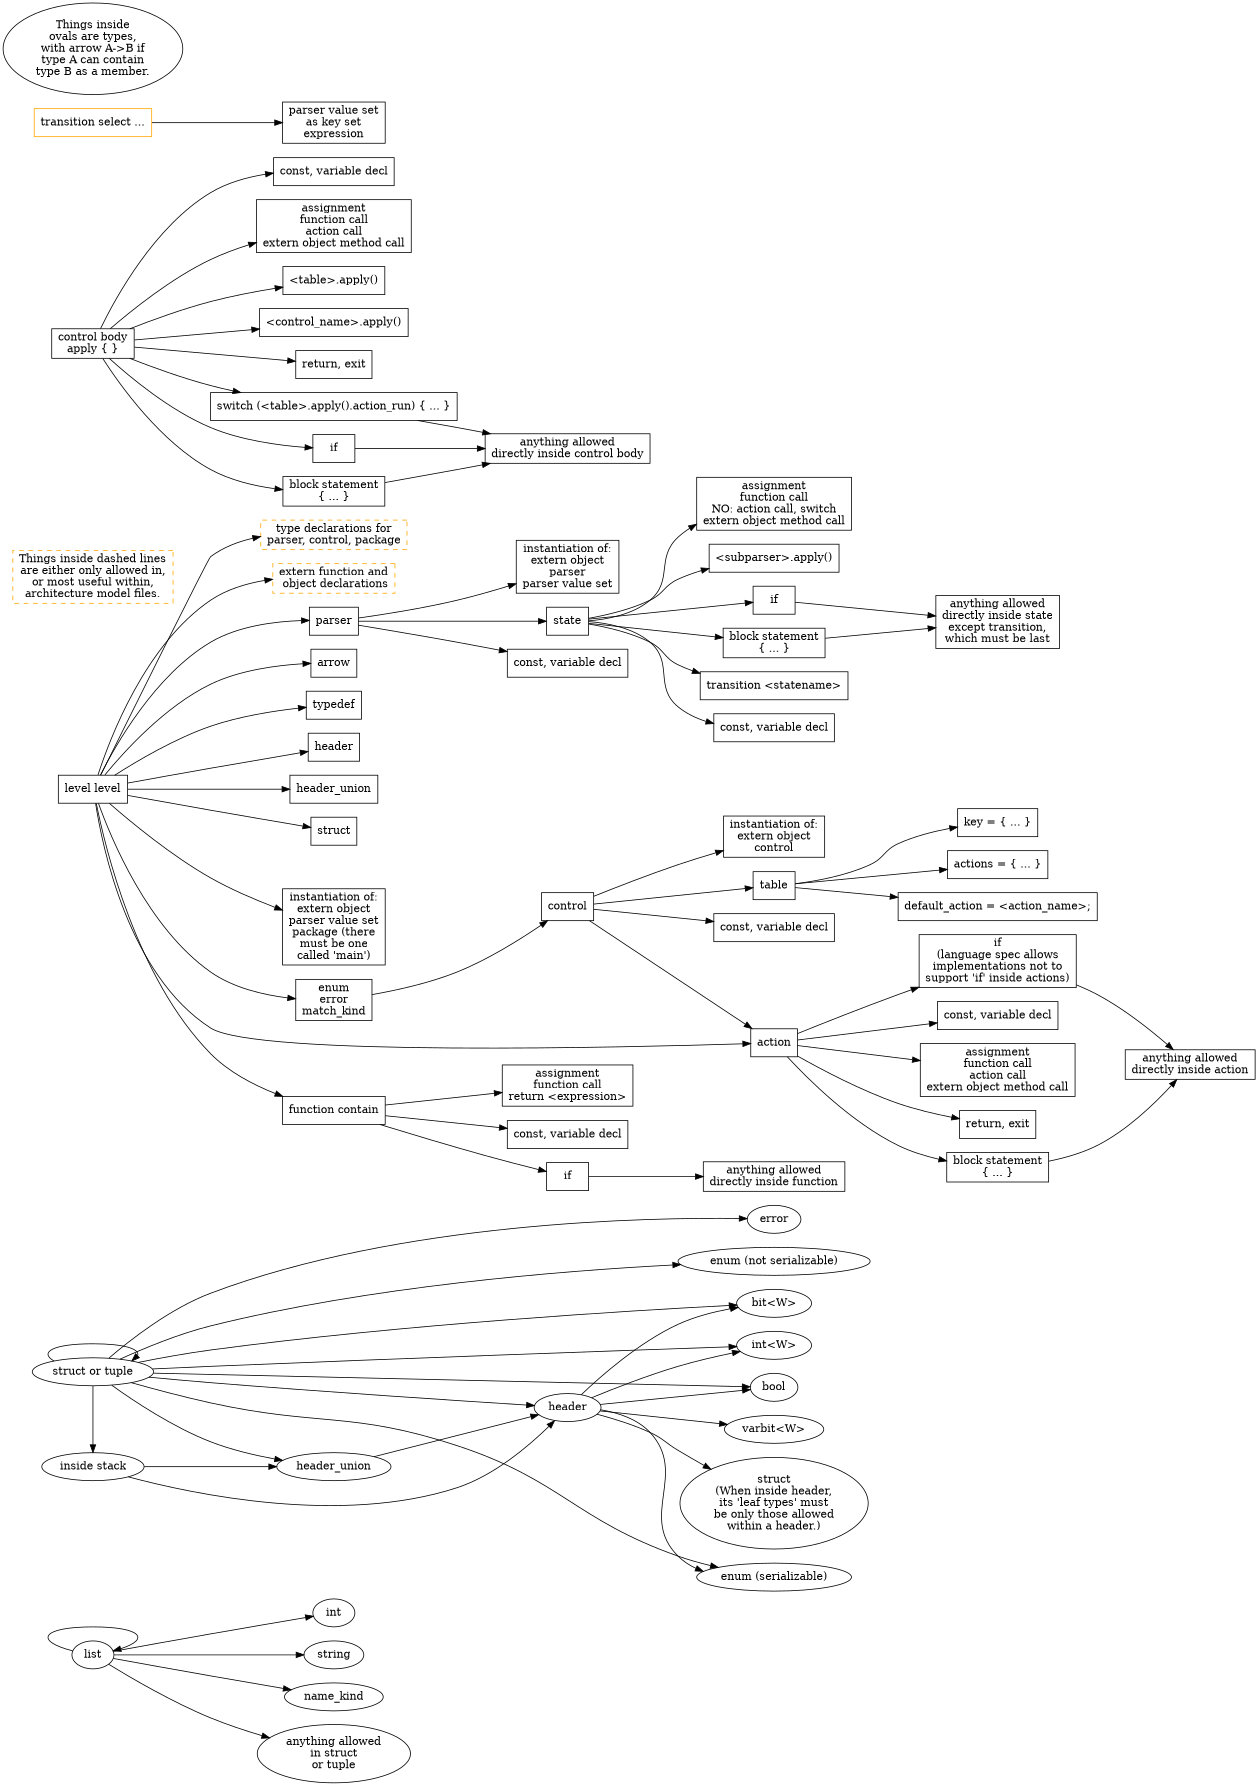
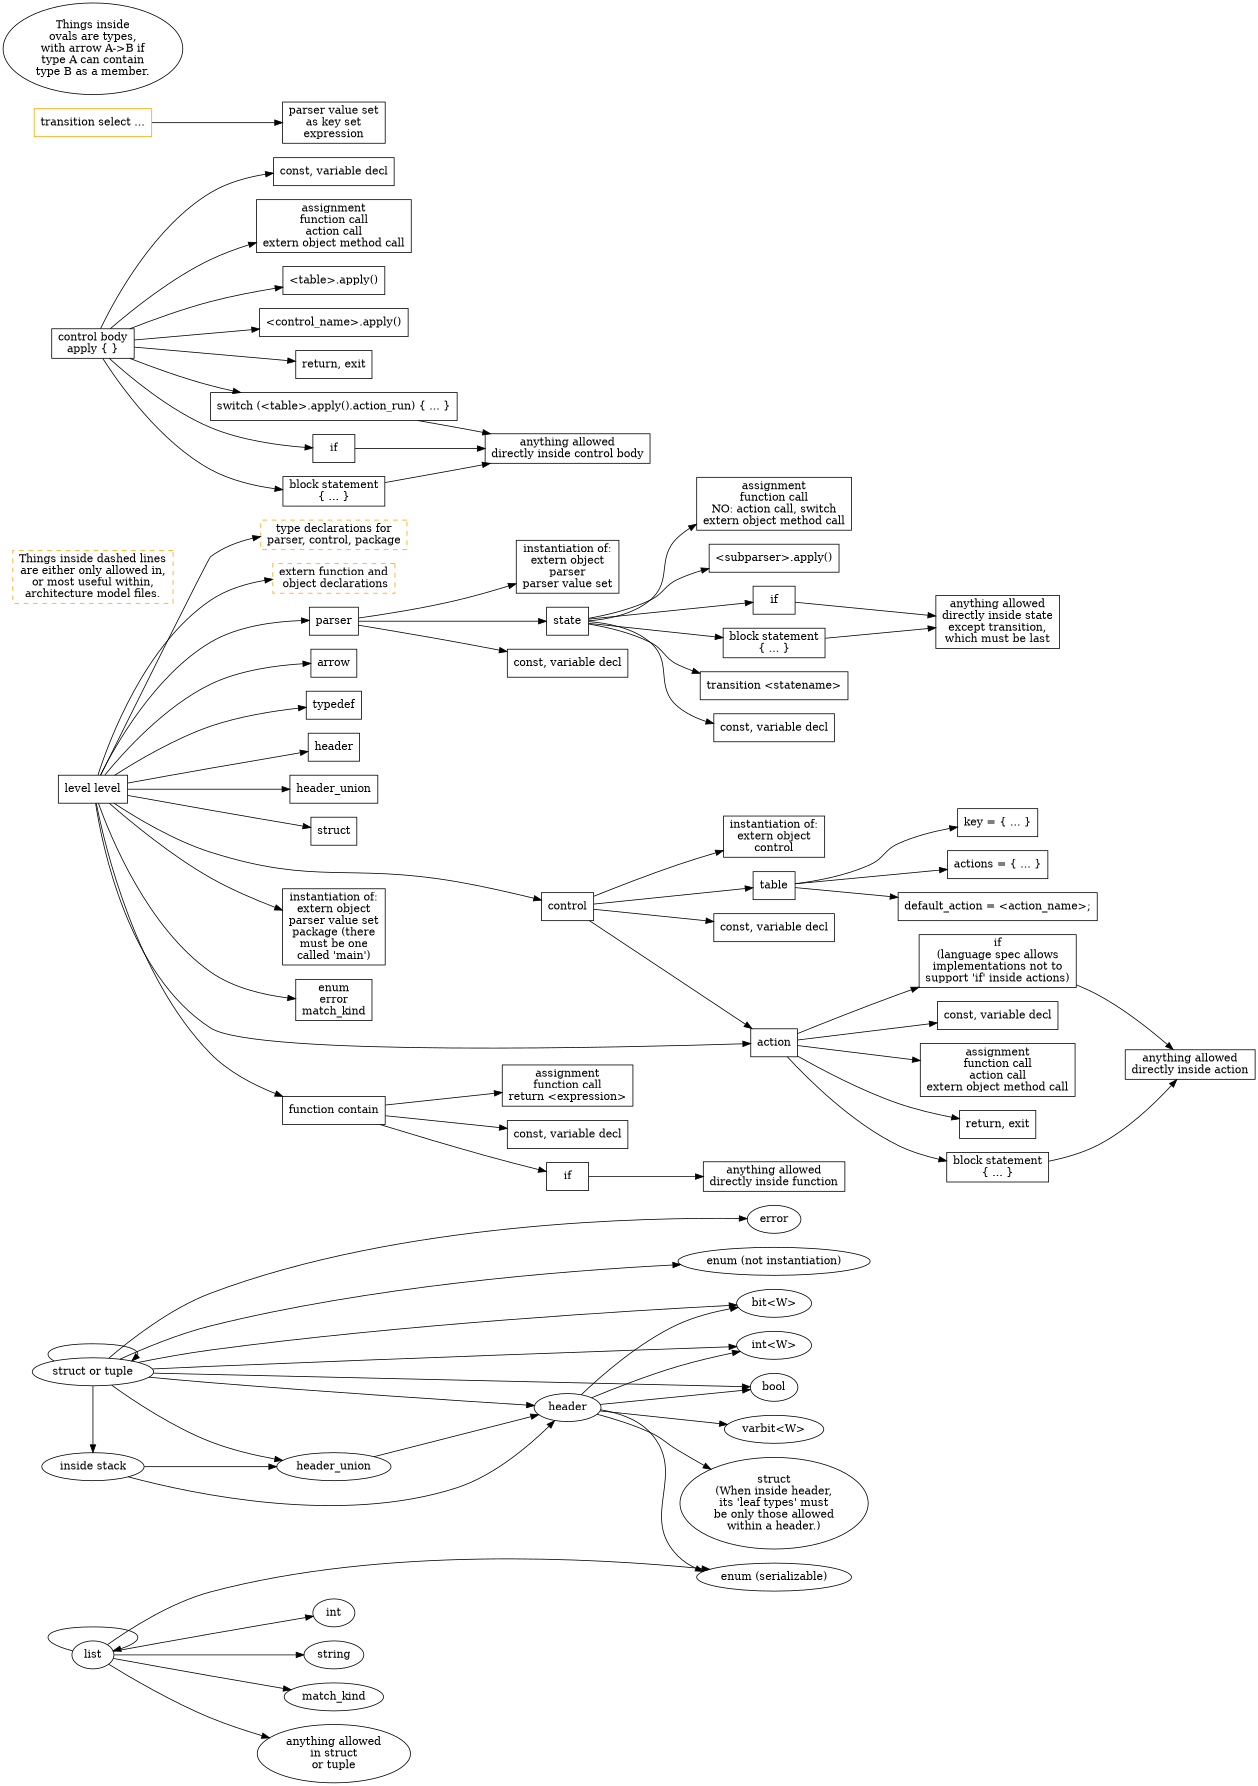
  digraph {
    rankdir=LR
    node [shape=box]
    n1 [label="struct or tuple" shape=oval]
    n2 [label="inside stack" shape=oval]
    n3 [label=list shape=oval]
    n4 [label=header_union shape=oval]
    n5 [label=header shape=oval]
    n6 [label="bit<W>" shape=oval]
    n7 [label="int<W>" shape=oval]
    n8 [label="varbit<W>" shape=oval]
    n9 [label=error shape=oval]
    n10 [label=bool shape=oval]
    n11 [label="enum (serializable)" shape=oval]
-   n12 [label="enum (not serializable)" shape=oval]
+   n12 [label="enum (not instantiation)" shape=oval]
    n13 [label=int shape=oval]
    n14 [label=string shape=oval]
-   n15 [label=name_kind shape=oval]
+   n15 [label=match_kind shape=oval]
    n16 [label="anything allowed\nin struct\nor tuple" shape=oval]
    n17 [label="struct\n(When inside header,\nits 'leaf types' must\nbe only those allowed\nwithin a header.)" shape=oval]
    n18 [label="level level"]
    n19 [color=orange label="type declarations for\nparser, control, package" style=dashed]
    n20 [color=orange label="extern function and\n object declarations" style=dashed]
    n21 [label=parser]
    n22 [label=arrow]
    n23 [label=typedef]
    n24 [label=header]
    n25 [label=header_union]
    n26 [label=struct]
    n27 [label="enum\nerror\nmatch_kind"]
    n28 [label="instantiation of:\nextern object\nparser value set\npackage (there\nmust be one\ncalled 'main')"]
    n29 [label="function contain"]
    n30 [label=action]
    n31 [label=control]
    n32 [label="const, variable decl"]
    n33 [label="instantiation of:\nextern object\nparser\nparser value set"]
    n34 [label=state]
    n35 [label="const, variable decl"]
    n36 [label="assignment\nfunction call\nreturn <expression>"]
    n37 [label=if]
    n38 [label="const, variable decl"]
    n39 [label="assignment\nfunction call\naction call\nextern object method call"]
    n40 [label="return, exit"]
    n41 [label="if\n(language spec allows\nimplementations not to\nsupport 'if' inside actions)"]
    n42 [label="block statement\n{ ... }"]
    n43 [label="const, variable decl"]
    n44 [label="instantiation of:\nextern object\ncontrol"]
    n45 [label=table]
    n46 [color=orange label="Things inside dashed lines\nare either only allowed in,\nor most useful within,\narchitecture model files." style=dashed]
    n47 [label="const, variable decl"]
    n48 [label="assignment\nfunction call\nNO: action call, switch\nextern object method call"]
    n49 [label="<subparser>.apply()"]
    n50 [label="block statement\n{ ... }"]
    n51 [label=if]
    n52 [label="transition <statename>"]
    n53 [label="anything allowed\ndirectly inside function"]
    n54 [label="anything allowed\ndirectly inside action"]
    n55 [label="key = { ... }"]
    n56 [label="actions = { ... }"]
    n57 [label="default_action = <action_name>;"]
    n58 [label="control body\napply { }"]
    n59 [label="const, variable decl"]
    n60 [label="assignment\nfunction call\naction call\nextern object method call"]
    n61 [label="<table>.apply()"]
    n62 [label="<control_name>.apply()"]
    n63 [label="return, exit"]
    n64 [label="switch (<table>.apply().action_run) { ... }"]
    n65 [label=if]
    n66 [label="block statement\n{ ... }"]
    n67 [label="anything allowed\ndirectly inside state\nexcept transition,\nwhich must be last"]
    n68 [color=orange label="transition select ..."]
    n69 [label="parser value set\nas key set\nexpression"]
    n70 [label="anything allowed\ndirectly inside control body"]
    n71 [label="Things inside\novals are types,\nwith arrow A->B if\ntype A can contain\ntype B as a member." shape=oval]
    subgraph sub_1 {
      rank=same
      n1
      n2
      n3
    }
    subgraph sub_2 {
      rank=same
      n4
    }
    subgraph sub_3 {
      rank=same
      n5
    }
    subgraph sub_4 {
      rank=same
      n6
      n7
      n8
      n9
      n10
      n11
      n12
    }
    n1 -> n1
    n1 -> n2
    n1 -> n4
    n1 -> n5
    n1 -> n6
    n1 -> n7
    n1 -> n9
    n1 -> n10
-   n1 -> n11
+   n3 -> n11
    n1 -> n12
    n2 -> n4
    n2 -> n5
    n3 -> n3
    n3 -> n13
    n3 -> n14
    n3 -> n15
    n3 -> n16
    n4 -> n5
    n5 -> n6
    n5 -> n7
    n5 -> n8
    n5 -> n10
    n5 -> n11
    n5 -> n17
    n18 -> n19
    n18 -> n20
    n18 -> n21
    n18 -> n22
    n18 -> n23
    n18 -> n24
    n18 -> n25
    n18 -> n26
    n18 -> n27
    n18 -> n28
    n18 -> n29
    n18 -> n30
-   n27 -> n31
+   n18 -> n31
    n21 -> n32
    n21 -> n33
    n21 -> n34
    n29 -> n35
    n29 -> n36
    n29 -> n37
    n30 -> n38
    n30 -> n39
    n30 -> n40
    n30 -> n41
    n30 -> n42
    n31 -> n30
    n31 -> n43
    n31 -> n44
    n31 -> n45
    n34 -> n47
    n34 -> n48
    n34 -> n49
    n34 -> n50
    n34 -> n51
    n34 -> n52
    n37 -> n53
    n41 -> n54
    n42 -> n54
    n45 -> n55
    n45 -> n56
    n45 -> n57
    n50 -> n67
    n51 -> n67
    n58 -> n59
    n58 -> n60
    n58 -> n61
    n58 -> n62
    n58 -> n63
    n58 -> n64
    n58 -> n65
    n58 -> n66
    n64 -> n70
    n65 -> n70
    n66 -> n70
    n68 -> n69
  }
